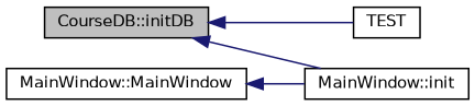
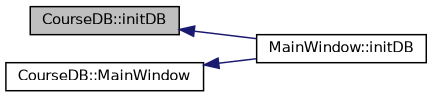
  digraph {
    rankdir=LR
    node [color=black fillcolor=white fontname=Helvetica fontsize=10 shape=record style=filled]
    edge [color=midnightblue dir=back fontname=Helvetica fontsize=10 labelfontname=Helvetica labelfontsize=10 style=solid]
    n1 [fillcolor=grey75 fontcolor=black height=0.2 label="CourseDB::initDB" width=0.4]
-   n2 [height=0.2 label=TEST width=0.4]
-   n3 [height=0.2 label="MainWindow::init" width=0.4]
-   n4 [height=0.2 label="MainWindow::MainWindow" width=0.4]
-   n1 -> n2
+   n3 [height=0.2 label="MainWindow::initDB" width=0.4]
+   n4 [height=0.2 label="CourseDB::MainWindow" width=0.4]
    n1 -> n3
    n4 -> n3
  }
